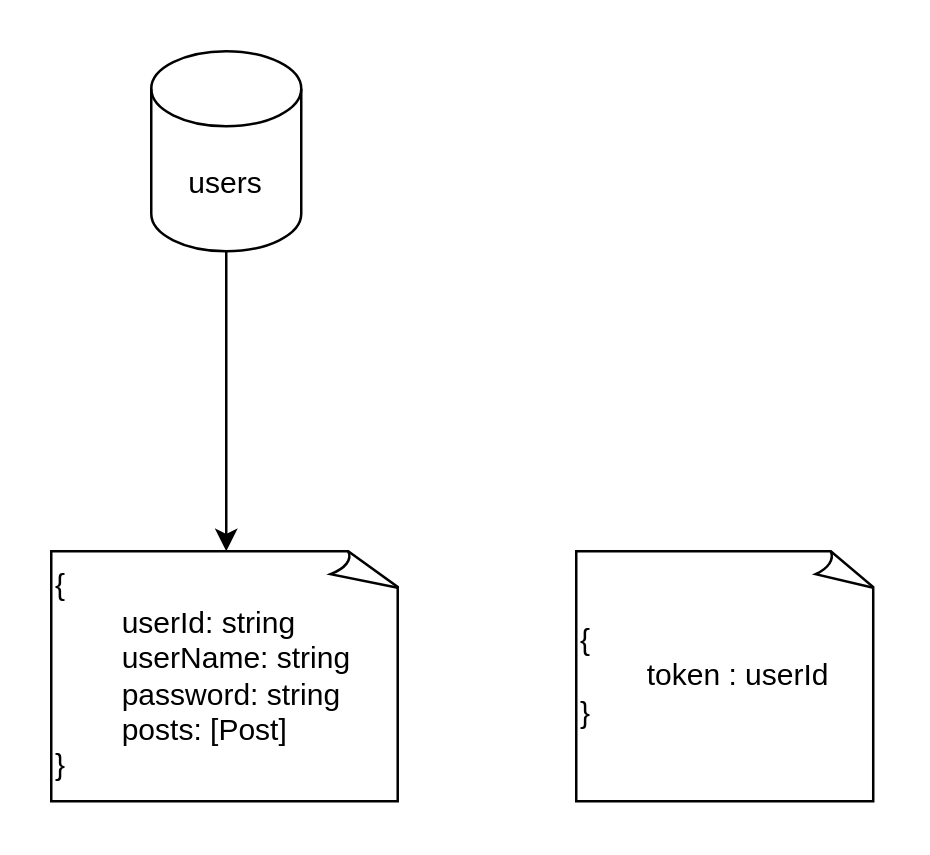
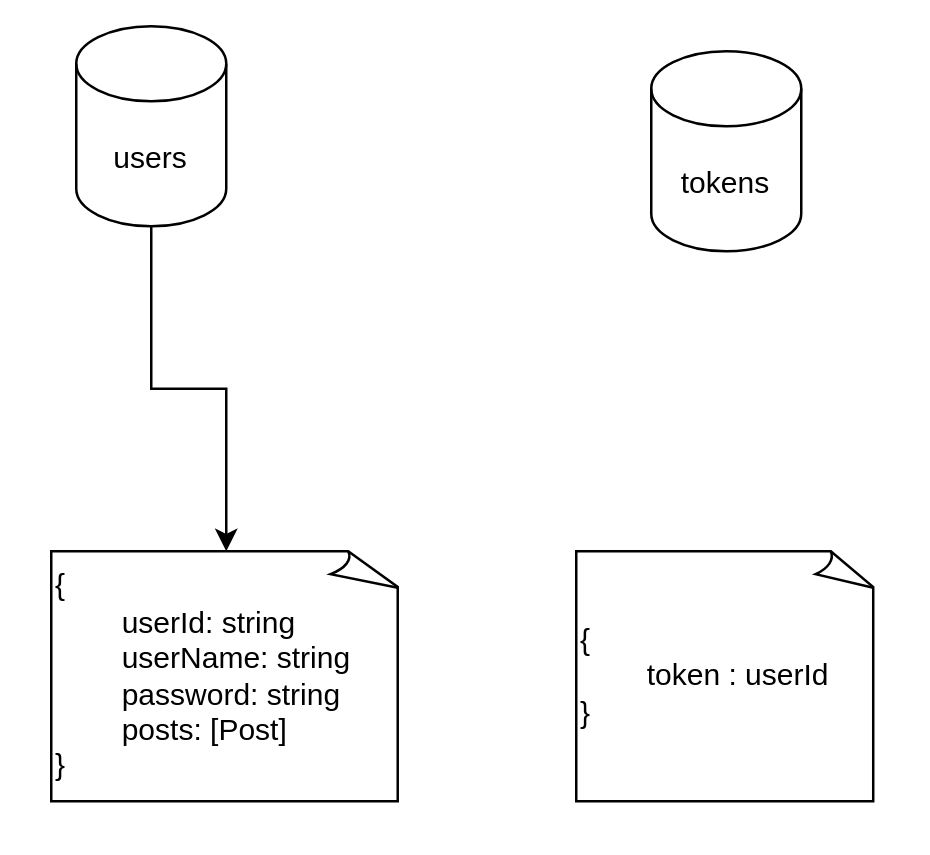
  <mxCell id="0" />
  <mxCell id="1" parent="0" />
  <mxCell id="2" style="edgeStyle=orthogonalEdgeStyle;rounded=0;orthogonalLoop=1;jettySize=auto;html=1;entryX=0.5;entryY=0;entryDx=0;entryDy=0;entryPerimeter=0;" edge="1" parent="1" source="3" target="4"><mxGeometry relative="1" as="geometry" /></mxCell>
- <mxCell id="3" value="users" style="shape=cylinder3;whiteSpace=wrap;html=1;boundedLbl=1;backgroundOutline=1;size=15;" vertex="1" parent="1"><mxGeometry x="60" y="20" width="60" height="80" as="geometry" /></mxCell>
+ <mxCell id="3" value="users" style="shape=cylinder3;whiteSpace=wrap;html=1;boundedLbl=1;backgroundOutline=1;size=15;" vertex="1" parent="1"><mxGeometry x="30" y="10" width="60" height="80" as="geometry" /></mxCell>
  <mxCell id="4" value="{&lt;br&gt;&lt;span style=&quot;white-space: pre&quot;&gt;&#09;&lt;/span&gt;userId: string&lt;br&gt;&lt;span style=&quot;white-space: pre&quot;&gt;&#09;&lt;/span&gt;userName: string&lt;br&gt;&lt;span style=&quot;white-space: pre&quot;&gt;&#09;&lt;/span&gt;password: string&lt;br&gt;&lt;span style=&quot;white-space: pre&quot;&gt;&#09;&lt;/span&gt;posts: [Post]&lt;br&gt;}" style="whiteSpace=wrap;html=1;shape=mxgraph.basic.document;align=left;" vertex="1" parent="1"><mxGeometry x="20" y="220" width="140" height="100" as="geometry" /></mxCell>
+ <mxCell id="5" value="tokens" style="shape=cylinder3;whiteSpace=wrap;html=1;boundedLbl=1;backgroundOutline=1;size=15;" vertex="1" parent="1"><mxGeometry x="260" y="20" width="60" height="80" as="geometry" /></mxCell>
  <mxCell id="6" value="{&lt;br&gt;&lt;span style=&quot;white-space: pre&quot;&gt;&#09;&lt;/span&gt;token : userId&lt;br&gt;}" style="whiteSpace=wrap;html=1;shape=mxgraph.basic.document;align=left;" vertex="1" parent="1"><mxGeometry x="230" y="220" width="120" height="100" as="geometry" /></mxCell>
